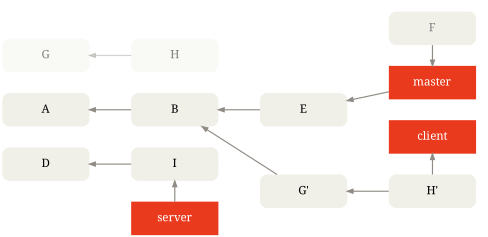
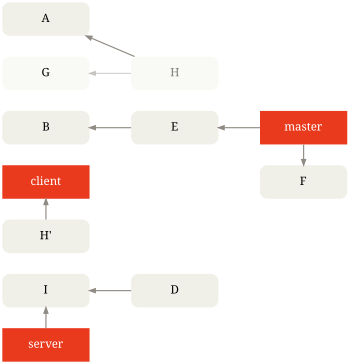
  digraph {
    fontname="Noto Serif"
    nodesep=.5
    rankdir=LR
    ranksep=1
    node [fillcolor="#f0efe8" fontname="Noto Serif" fontsize=20 group=client_new margin=".45,.25" penwidth=0 shape=box style="rounded,filled"]
    edge [color="#8f8a83" dir=back fontname="Noto Serif" penwidth=2]
    I [group=server width=2.1]
    server [fillcolor="#e93a1d" fontcolor="#ffffff" style=filled width=2.1]
    n3 [label="H'" width=2.1]
    client [fillcolor="#e93a1d" fontcolor="#ffffff" style=filled width=2.1]
-   F [group=master width=2.1 fontcolor="#7f7f7f"]
+   F [group=master width=2.1]
    master [fillcolor="#e93a1d" fontcolor="#ffffff" style=filled width=2.1]
    A [group=master width=2.1]
    B [group=master width=2.1]
    E [group=master width=2.1]
-   n10 [label="G'" width=2.1]
    D [group=server width=2.1]
-   G [fillcolor="#f0efe864" fontcolor="#7f7f7f" group=client width=2.1]
+   G [fillcolor="#f0efe864" fontcolor=black group=client width=2.1]
    H [fillcolor="#f0efe864" fontcolor="#7f7f7f" group=client width=2.1]
    subgraph sub_1 {
      rank=same
      I
      server
    }
    subgraph sub_2 {
      rank=same
      n3
      client
    }
    subgraph cluster_3 {
      color=invis
      subgraph sub_4 {
        color=invis
        rank=same
        F
        master
      }
    }
    I -> server
    client -> n3
-   master -> F
-   A -> B
+   F -> master
+   A -> H
    B -> E
-   B -> n10
    E -> master
-   n10 -> n3
-   D -> I
+   I -> D
    G -> H [color="#8f8a8364"]
  }
